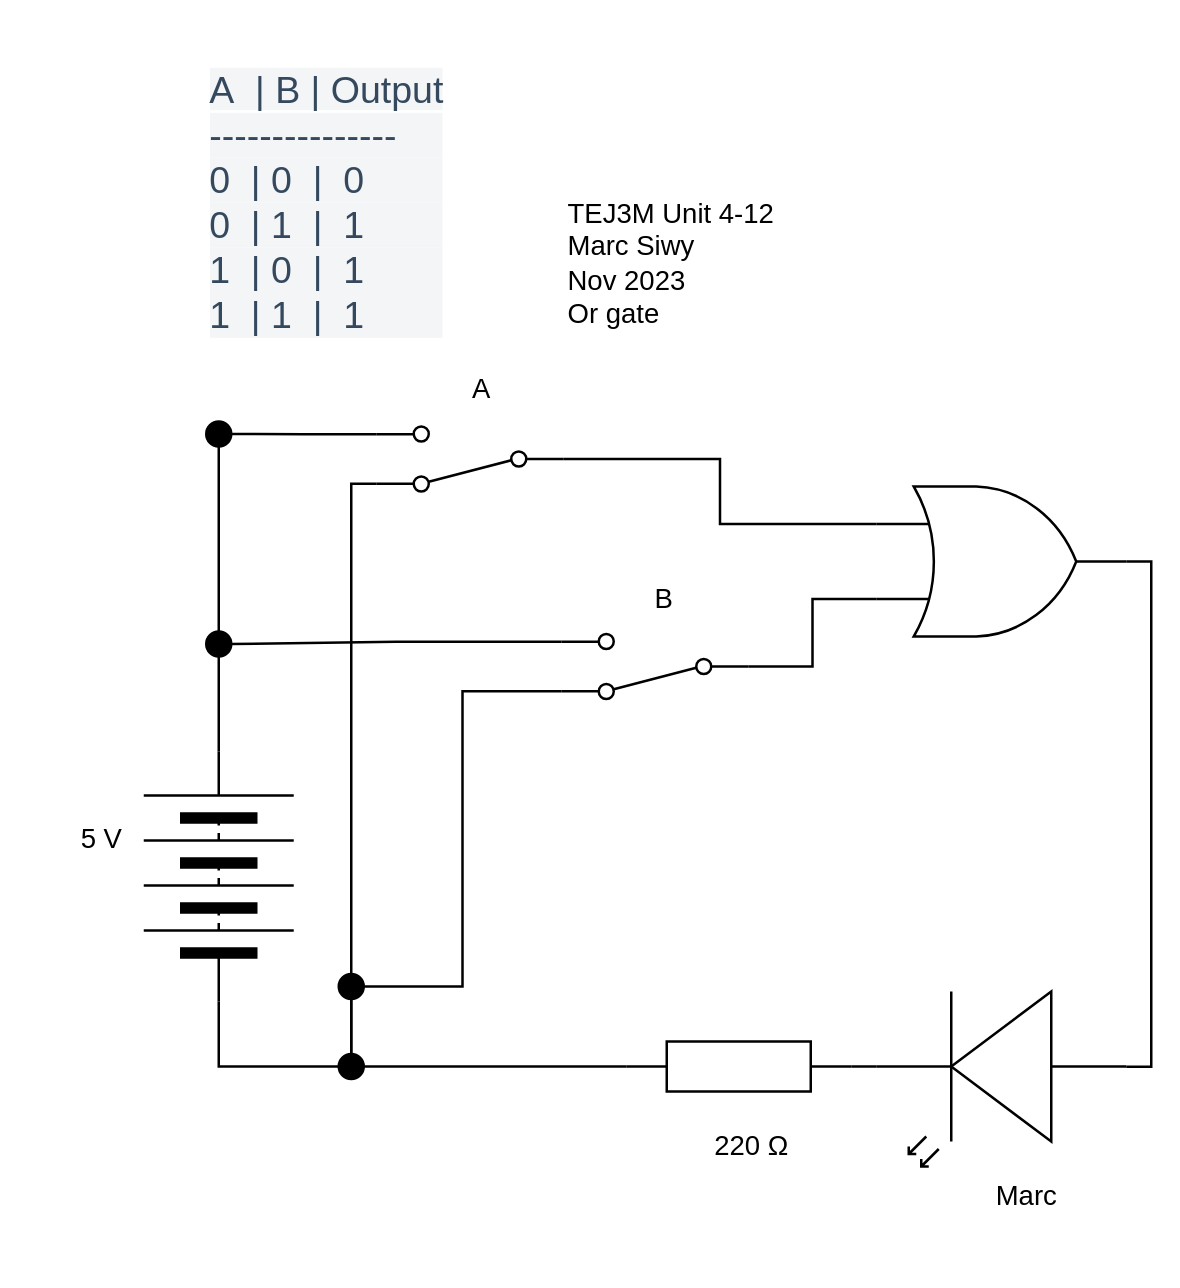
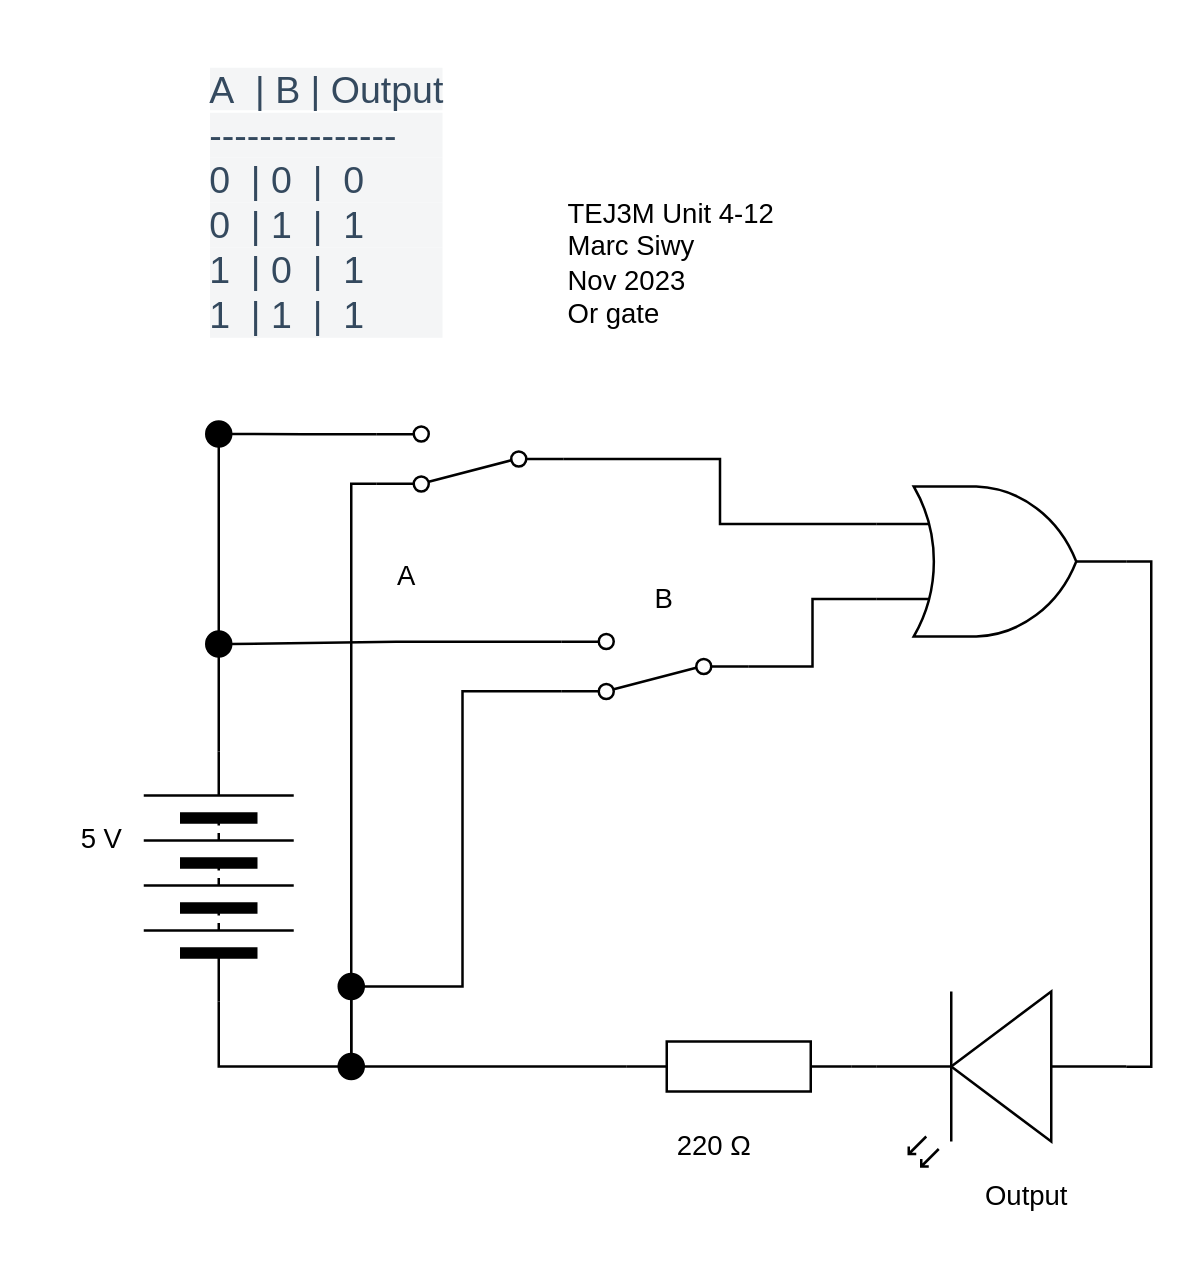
  <mxCell id="0" />
  <mxCell id="1" parent="0" />
  <mxCell id="2" style="edgeStyle=orthogonalEdgeStyle;rounded=0;html=1;exitX=0;exitY=0.5;exitDx=0;exitDy=0;entryX=0;entryY=0.5;entryDx=0;entryDy=0;endArrow=none;endFill=0;" parent="1" source="3" target="10" edge="1"><mxGeometry relative="1" as="geometry" /></mxCell>
  <mxCell id="3" value="" style="pointerEvents=1;verticalLabelPosition=bottom;shadow=0;dashed=0;align=center;html=1;verticalAlign=top;shape=mxgraph.electrical.miscellaneous.batteryStack;rotation=-90;" parent="1" vertex="1"><mxGeometry x="37" y="320" width="100" height="60" as="geometry" /></mxCell>
  <mxCell id="4" value="5 V" style="text;html=1;align=center;verticalAlign=middle;resizable=0;points=[];autosize=1;strokeColor=none;fillColor=none;fontSize=11;fontFamily=Helvetica;fontColor=default;" parent="1" vertex="1"><mxGeometry y="320" width="40" height="30" as="geometry" x="20" /></mxCell>
- <mxCell id="5" value="220&amp;nbsp;Ω" style="text;html=1;align=center;verticalAlign=middle;resizable=0;points=[];autosize=1;strokeColor=none;fillColor=none;fontSize=11;fontFamily=Helvetica;fontColor=default;" parent="1" vertex="1"><mxGeometry x="275" y="443" width="50" height="30" as="geometry" /></mxCell>
+ <mxCell id="5" value="220&amp;nbsp;Ω" style="text;html=1;align=center;verticalAlign=middle;resizable=0;points=[];autosize=1;strokeColor=none;fillColor=none;fontSize=11;fontFamily=Helvetica;fontColor=default;" parent="1" vertex="1"><mxGeometry x="260" y="443" width="50" height="30" as="geometry" /></mxCell>
  <mxCell id="6" value="TEJ3M Unit 4-12&lt;br&gt;Marc Siwy&lt;br&gt;Nov 2023&lt;br&gt;Or gate" style="text;html=1;align=left;verticalAlign=middle;resizable=0;points=[];autosize=1;strokeColor=none;fillColor=none;fontSize=11;fontFamily=Helvetica;fontColor=default;" parent="1" vertex="1"><mxGeometry x="225" y="70" width="110" height="70" as="geometry" /></mxCell>
  <mxCell id="7" value="&lt;span style=&quot;color: rgb(52, 73, 94); font-family: ArtifaktElement-Medium, sans-serif; font-size: 15px; text-align: left; background-color: rgb(244, 245, 246);&quot;&gt;A&amp;nbsp; | B | Output&lt;/span&gt;&lt;div style=&quot;-webkit-tap-highlight-color: rgba(0, 0, 0, 0); box-sizing: border-box; color: rgb(52, 73, 94); font-family: ArtifaktElement-Medium, sans-serif; font-size: 15px; text-align: left; background-color: rgb(244, 245, 246);&quot;&gt;---------------&lt;/div&gt;&lt;div style=&quot;-webkit-tap-highlight-color: rgba(0, 0, 0, 0); box-sizing: border-box; color: rgb(52, 73, 94); font-family: ArtifaktElement-Medium, sans-serif; font-size: 15px; text-align: left; background-color: rgb(244, 245, 246);&quot;&gt;0&amp;nbsp; | 0&amp;nbsp; |&amp;nbsp; 0&lt;/div&gt;&lt;div style=&quot;-webkit-tap-highlight-color: rgba(0, 0, 0, 0); box-sizing: border-box; color: rgb(52, 73, 94); font-family: ArtifaktElement-Medium, sans-serif; font-size: 15px; text-align: left; background-color: rgb(244, 245, 246);&quot;&gt;0&amp;nbsp; | 1&amp;nbsp; |&amp;nbsp; 1&lt;/div&gt;&lt;div style=&quot;-webkit-tap-highlight-color: rgba(0, 0, 0, 0); box-sizing: border-box; color: rgb(52, 73, 94); font-family: ArtifaktElement-Medium, sans-serif; font-size: 15px; text-align: left; background-color: rgb(244, 245, 246);&quot;&gt;&lt;div style=&quot;border-color: var(--border-color); -webkit-tap-highlight-color: rgba(0, 0, 0, 0); box-sizing: border-box;&quot;&gt;1&amp;nbsp; | 0&amp;nbsp; |&amp;nbsp; 1&lt;/div&gt;&lt;div style=&quot;border-color: var(--border-color); -webkit-tap-highlight-color: rgba(0, 0, 0, 0); box-sizing: border-box;&quot;&gt;1&amp;nbsp; | 1&amp;nbsp; |&amp;nbsp; 1&lt;/div&gt;&lt;/div&gt;" style="text;html=1;align=center;verticalAlign=middle;resizable=0;points=[];autosize=1;strokeColor=none;fillColor=none;fontSize=11;fontFamily=Helvetica;fontColor=default;" parent="1" vertex="1"><mxGeometry x="70" y="20" width="120" height="120" as="geometry" /></mxCell>
- <mxCell id="8" value="A" style="text;html=1;align=center;verticalAlign=middle;resizable=0;points=[];autosize=1;strokeColor=none;fillColor=none;fontSize=11;fontFamily=Helvetica;fontColor=default;" parent="1" vertex="1"><mxGeometry x="177" y="140" width="30" height="30" as="geometry" /></mxCell>
- <mxCell id="9" value="Marc" style="text;html=1;align=center;verticalAlign=middle;resizable=0;points=[];autosize=1;strokeColor=none;fillColor=none;fontSize=11;fontFamily=Helvetica;fontColor=default;" parent="1" vertex="1"><mxGeometry x="380" y="463" width="60" height="30" as="geometry" /></mxCell>
+ <mxCell id="8" value="A" style="text;html=1;align=center;verticalAlign=middle;resizable=0;points=[];autosize=1;strokeColor=none;fillColor=none;fontSize=11;fontFamily=Helvetica;fontColor=default;" parent="1" vertex="1"><mxGeometry x="147" y="215" width="30" height="30" as="geometry" /></mxCell>
+ <mxCell id="9" value="Output" style="text;html=1;align=center;verticalAlign=middle;resizable=0;points=[];autosize=1;strokeColor=none;fillColor=none;fontSize=11;fontFamily=Helvetica;fontColor=default;" parent="1" vertex="1"><mxGeometry x="380" y="463" width="60" height="30" as="geometry" /></mxCell>
  <mxCell id="10" value="" style="ellipse;whiteSpace=wrap;html=1;aspect=fixed;fillColor=#000000;" parent="1" vertex="1"><mxGeometry x="135" y="421" width="10" height="10" as="geometry" /></mxCell>
  <mxCell id="11" value="" style="verticalLabelPosition=bottom;shadow=0;dashed=0;align=center;html=1;verticalAlign=top;shape=mxgraph.electrical.opto_electronics.led_2;pointerEvents=1;rotation=-180;" parent="1" vertex="1"><mxGeometry x="350" y="396" width="100" height="70" as="geometry" /></mxCell>
  <mxCell id="12" style="edgeStyle=orthogonalEdgeStyle;shape=connector;rounded=0;html=1;exitX=1;exitY=0.5;exitDx=0;exitDy=0;exitPerimeter=0;entryX=1;entryY=0.57;entryDx=0;entryDy=0;entryPerimeter=0;labelBackgroundColor=default;strokeColor=default;fontFamily=Helvetica;fontSize=11;fontColor=default;endArrow=none;endFill=0;" parent="1" source="14" target="11" edge="1"><mxGeometry relative="1" as="geometry" /></mxCell>
  <mxCell id="13" style="edgeStyle=orthogonalEdgeStyle;shape=connector;rounded=0;html=1;exitX=0;exitY=0.5;exitDx=0;exitDy=0;exitPerimeter=0;entryX=1;entryY=0.5;entryDx=0;entryDy=0;labelBackgroundColor=default;strokeColor=default;fontFamily=Helvetica;fontSize=11;fontColor=default;endArrow=none;endFill=0;" parent="1" source="14" target="10" edge="1"><mxGeometry relative="1" as="geometry" /></mxCell>
  <mxCell id="14" value="" style="pointerEvents=1;verticalLabelPosition=bottom;shadow=0;dashed=0;align=center;html=1;verticalAlign=top;shape=mxgraph.electrical.resistors.resistor_1;rotation=0;" parent="1" vertex="1"><mxGeometry x="250" y="416" width="90" height="20" as="geometry" /></mxCell>
  <mxCell id="15" value="B" style="text;html=1;align=center;verticalAlign=middle;resizable=0;points=[];autosize=1;strokeColor=none;fillColor=none;fontSize=11;fontFamily=Helvetica;fontColor=default;" parent="1" vertex="1"><mxGeometry x="250" y="224" width="30" height="30" as="geometry" /></mxCell>
  <mxCell id="16" style="edgeStyle=orthogonalEdgeStyle;shape=connector;rounded=0;html=1;exitX=0.5;exitY=1;exitDx=0;exitDy=0;entryX=1;entryY=0.5;entryDx=0;entryDy=0;labelBackgroundColor=default;strokeColor=default;fontFamily=Helvetica;fontSize=11;fontColor=default;endArrow=none;endFill=0;" parent="1" source="17" target="3" edge="1"><mxGeometry relative="1" as="geometry" /></mxCell>
  <mxCell id="17" value="" style="ellipse;whiteSpace=wrap;html=1;aspect=fixed;fillColor=#000000;" parent="1" vertex="1"><mxGeometry x="82" y="252" width="10" height="10" as="geometry" /></mxCell>
  <mxCell id="18" style="edgeStyle=orthogonalEdgeStyle;shape=connector;rounded=0;html=1;exitX=0.5;exitY=1;exitDx=0;exitDy=0;entryX=0.5;entryY=0;entryDx=0;entryDy=0;labelBackgroundColor=default;strokeColor=default;fontFamily=Helvetica;fontSize=11;fontColor=default;endArrow=none;endFill=0;" parent="1" source="19" target="10" edge="1"><mxGeometry relative="1" as="geometry" /></mxCell>
  <mxCell id="19" value="" style="ellipse;whiteSpace=wrap;html=1;aspect=fixed;fillColor=#000000;" parent="1" vertex="1"><mxGeometry x="135" y="389" width="10" height="10" as="geometry" /></mxCell>
  <mxCell id="20" style="edgeStyle=orthogonalEdgeStyle;shape=connector;rounded=0;html=1;exitX=0.5;exitY=1;exitDx=0;exitDy=0;entryX=0.5;entryY=0;entryDx=0;entryDy=0;labelBackgroundColor=default;strokeColor=default;fontFamily=Helvetica;fontSize=11;fontColor=default;endArrow=none;endFill=0;" parent="1" source="21" target="17" edge="1"><mxGeometry relative="1" as="geometry" /></mxCell>
  <mxCell id="21" value="" style="ellipse;whiteSpace=wrap;html=1;aspect=fixed;fillColor=#000000;" parent="1" vertex="1"><mxGeometry x="82" y="168" width="10" height="10" as="geometry" /></mxCell>
  <mxCell id="22" style="edgeStyle=orthogonalEdgeStyle;shape=connector;rounded=0;html=1;exitX=1;exitY=0.12;exitDx=0;exitDy=0;entryX=0.5;entryY=0;entryDx=0;entryDy=0;labelBackgroundColor=default;strokeColor=default;fontFamily=Helvetica;fontSize=11;fontColor=default;endArrow=none;endFill=0;" parent="1" source="25" target="10" edge="1"><mxGeometry relative="1" as="geometry" /></mxCell>
  <mxCell id="23" style="edgeStyle=orthogonalEdgeStyle;shape=connector;rounded=0;html=1;exitX=1;exitY=0.88;exitDx=0;exitDy=0;entryX=1;entryY=0.5;entryDx=0;entryDy=0;labelBackgroundColor=default;strokeColor=default;fontFamily=Helvetica;fontSize=11;fontColor=default;endArrow=none;endFill=0;" parent="1" source="25" target="21" edge="1"><mxGeometry relative="1" as="geometry" /></mxCell>
  <mxCell id="24" style="edgeStyle=orthogonalEdgeStyle;html=1;exitX=0;exitY=0.5;exitDx=0;exitDy=0;entryX=0;entryY=0.25;entryDx=0;entryDy=0;entryPerimeter=0;endArrow=none;endFill=0;rounded=0;" edge="1" parent="1" source="25" target="31"><mxGeometry relative="1" as="geometry" /></mxCell>
  <mxCell id="25" value="" style="shape=mxgraph.electrical.electro-mechanical.twoWaySwitch;aspect=fixed;elSwitchState=2;fontFamily=Helvetica;fontSize=11;fontColor=default;rotation=-180;" parent="1" vertex="1"><mxGeometry x="150" y="170" width="75" height="26" as="geometry" /></mxCell>
  <mxCell id="26" style="edgeStyle=orthogonalEdgeStyle;shape=connector;rounded=0;html=1;exitX=1;exitY=0.12;exitDx=0;exitDy=0;entryX=1;entryY=0.5;entryDx=0;entryDy=0;labelBackgroundColor=default;strokeColor=default;fontFamily=Helvetica;fontSize=11;fontColor=default;endArrow=none;endFill=0;" parent="1" source="29" target="19" edge="1"><mxGeometry relative="1" as="geometry" /></mxCell>
  <mxCell id="27" style="edgeStyle=orthogonalEdgeStyle;shape=connector;rounded=0;html=1;exitX=1;exitY=0.88;exitDx=0;exitDy=0;entryX=1;entryY=0.5;entryDx=0;entryDy=0;labelBackgroundColor=default;strokeColor=default;fontFamily=Helvetica;fontSize=11;fontColor=default;endArrow=none;endFill=0;" parent="1" source="29" target="17" edge="1"><mxGeometry relative="1" as="geometry" /></mxCell>
  <mxCell id="28" style="edgeStyle=orthogonalEdgeStyle;shape=connector;rounded=0;html=1;exitX=0;exitY=0.5;exitDx=0;exitDy=0;entryX=0;entryY=0.75;entryDx=0;entryDy=0;entryPerimeter=0;labelBackgroundColor=default;strokeColor=default;fontFamily=Helvetica;fontSize=11;fontColor=default;endArrow=none;endFill=0;" edge="1" parent="1" source="29" target="31"><mxGeometry relative="1" as="geometry" /></mxCell>
  <mxCell id="29" value="" style="shape=mxgraph.electrical.electro-mechanical.twoWaySwitch;aspect=fixed;elSwitchState=2;fontFamily=Helvetica;fontSize=11;fontColor=default;rotation=-180;" parent="1" vertex="1"><mxGeometry x="224" y="253" width="75" height="26" as="geometry" /></mxCell>
  <mxCell id="30" style="edgeStyle=orthogonalEdgeStyle;shape=connector;rounded=0;html=1;exitX=1;exitY=0.5;exitDx=0;exitDy=0;exitPerimeter=0;entryX=0;entryY=0.57;entryDx=0;entryDy=0;entryPerimeter=0;labelBackgroundColor=default;strokeColor=default;fontFamily=Helvetica;fontSize=11;fontColor=default;endArrow=none;endFill=0;" edge="1" parent="1" source="31" target="11"><mxGeometry relative="1" as="geometry" /></mxCell>
  <mxCell id="31" value="" style="verticalLabelPosition=bottom;shadow=0;dashed=0;align=center;html=1;verticalAlign=top;shape=mxgraph.electrical.logic_gates.logic_gate;operation=or;" vertex="1" parent="1"><mxGeometry x="350" y="194" width="100" height="60" as="geometry" /></mxCell>
